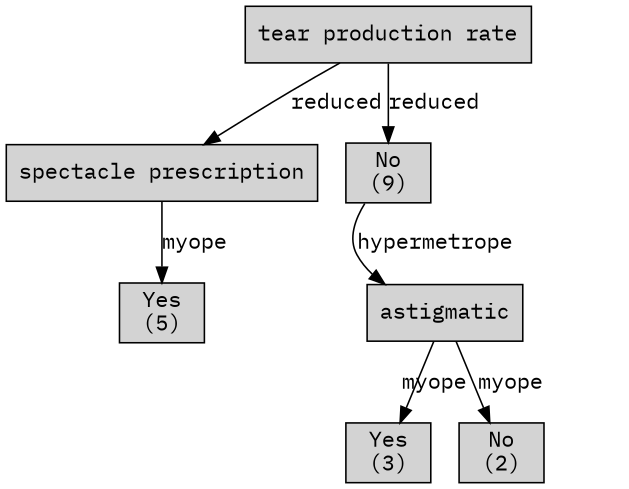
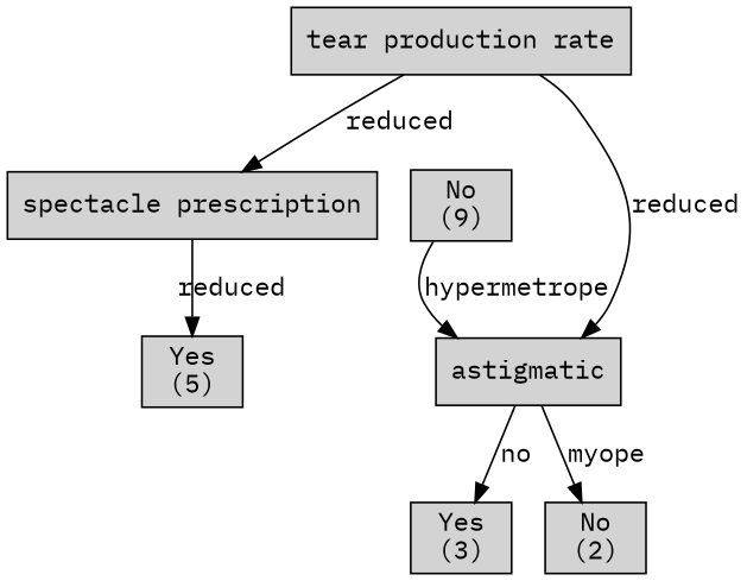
  digraph {
    fontname="IBM Plex Mono"
    node [fontname="IBM Plex Mono" shape=box style=filled weight=2]
    edge [fontname="IBM Plex Mono"]
    n1 [label="tear production rate\n" weight=1]
    n2 [label="spectacle prescription\n"]
    n3 [label="No\n(9)\n"]
    n4 [label="astigmatic\n" weight=3]
    n5 [label="Yes\n(5)\n" weight=3]
    n6 [label="Yes\n(3)\n" weight=4]
    n7 [label="No\n(2)\n" weight=4]
    subgraph sub_1 {
      rank=same
      n1
    }
    subgraph sub_2 {
      rank=same
      n2
      n3
    }
    subgraph sub_3 {
      rank=same
      n4
      n5
    }
    subgraph sub_4 {
      rank=same
      n6
      n7
    }
    n1 -> n2 [label=reduced]
-   n1 -> n3 [label=reduced]
-   n2 -> n5 [label=myope]
+   n1 -> n4 [label=reduced]
+   n2 -> n5 [label=reduced]
    n3 -> n4 [label=hypermetrope]
-   n4 -> n6 [label=myope]
+   n4 -> n6 [label=no]
    n4 -> n7 [label=myope]
  }
